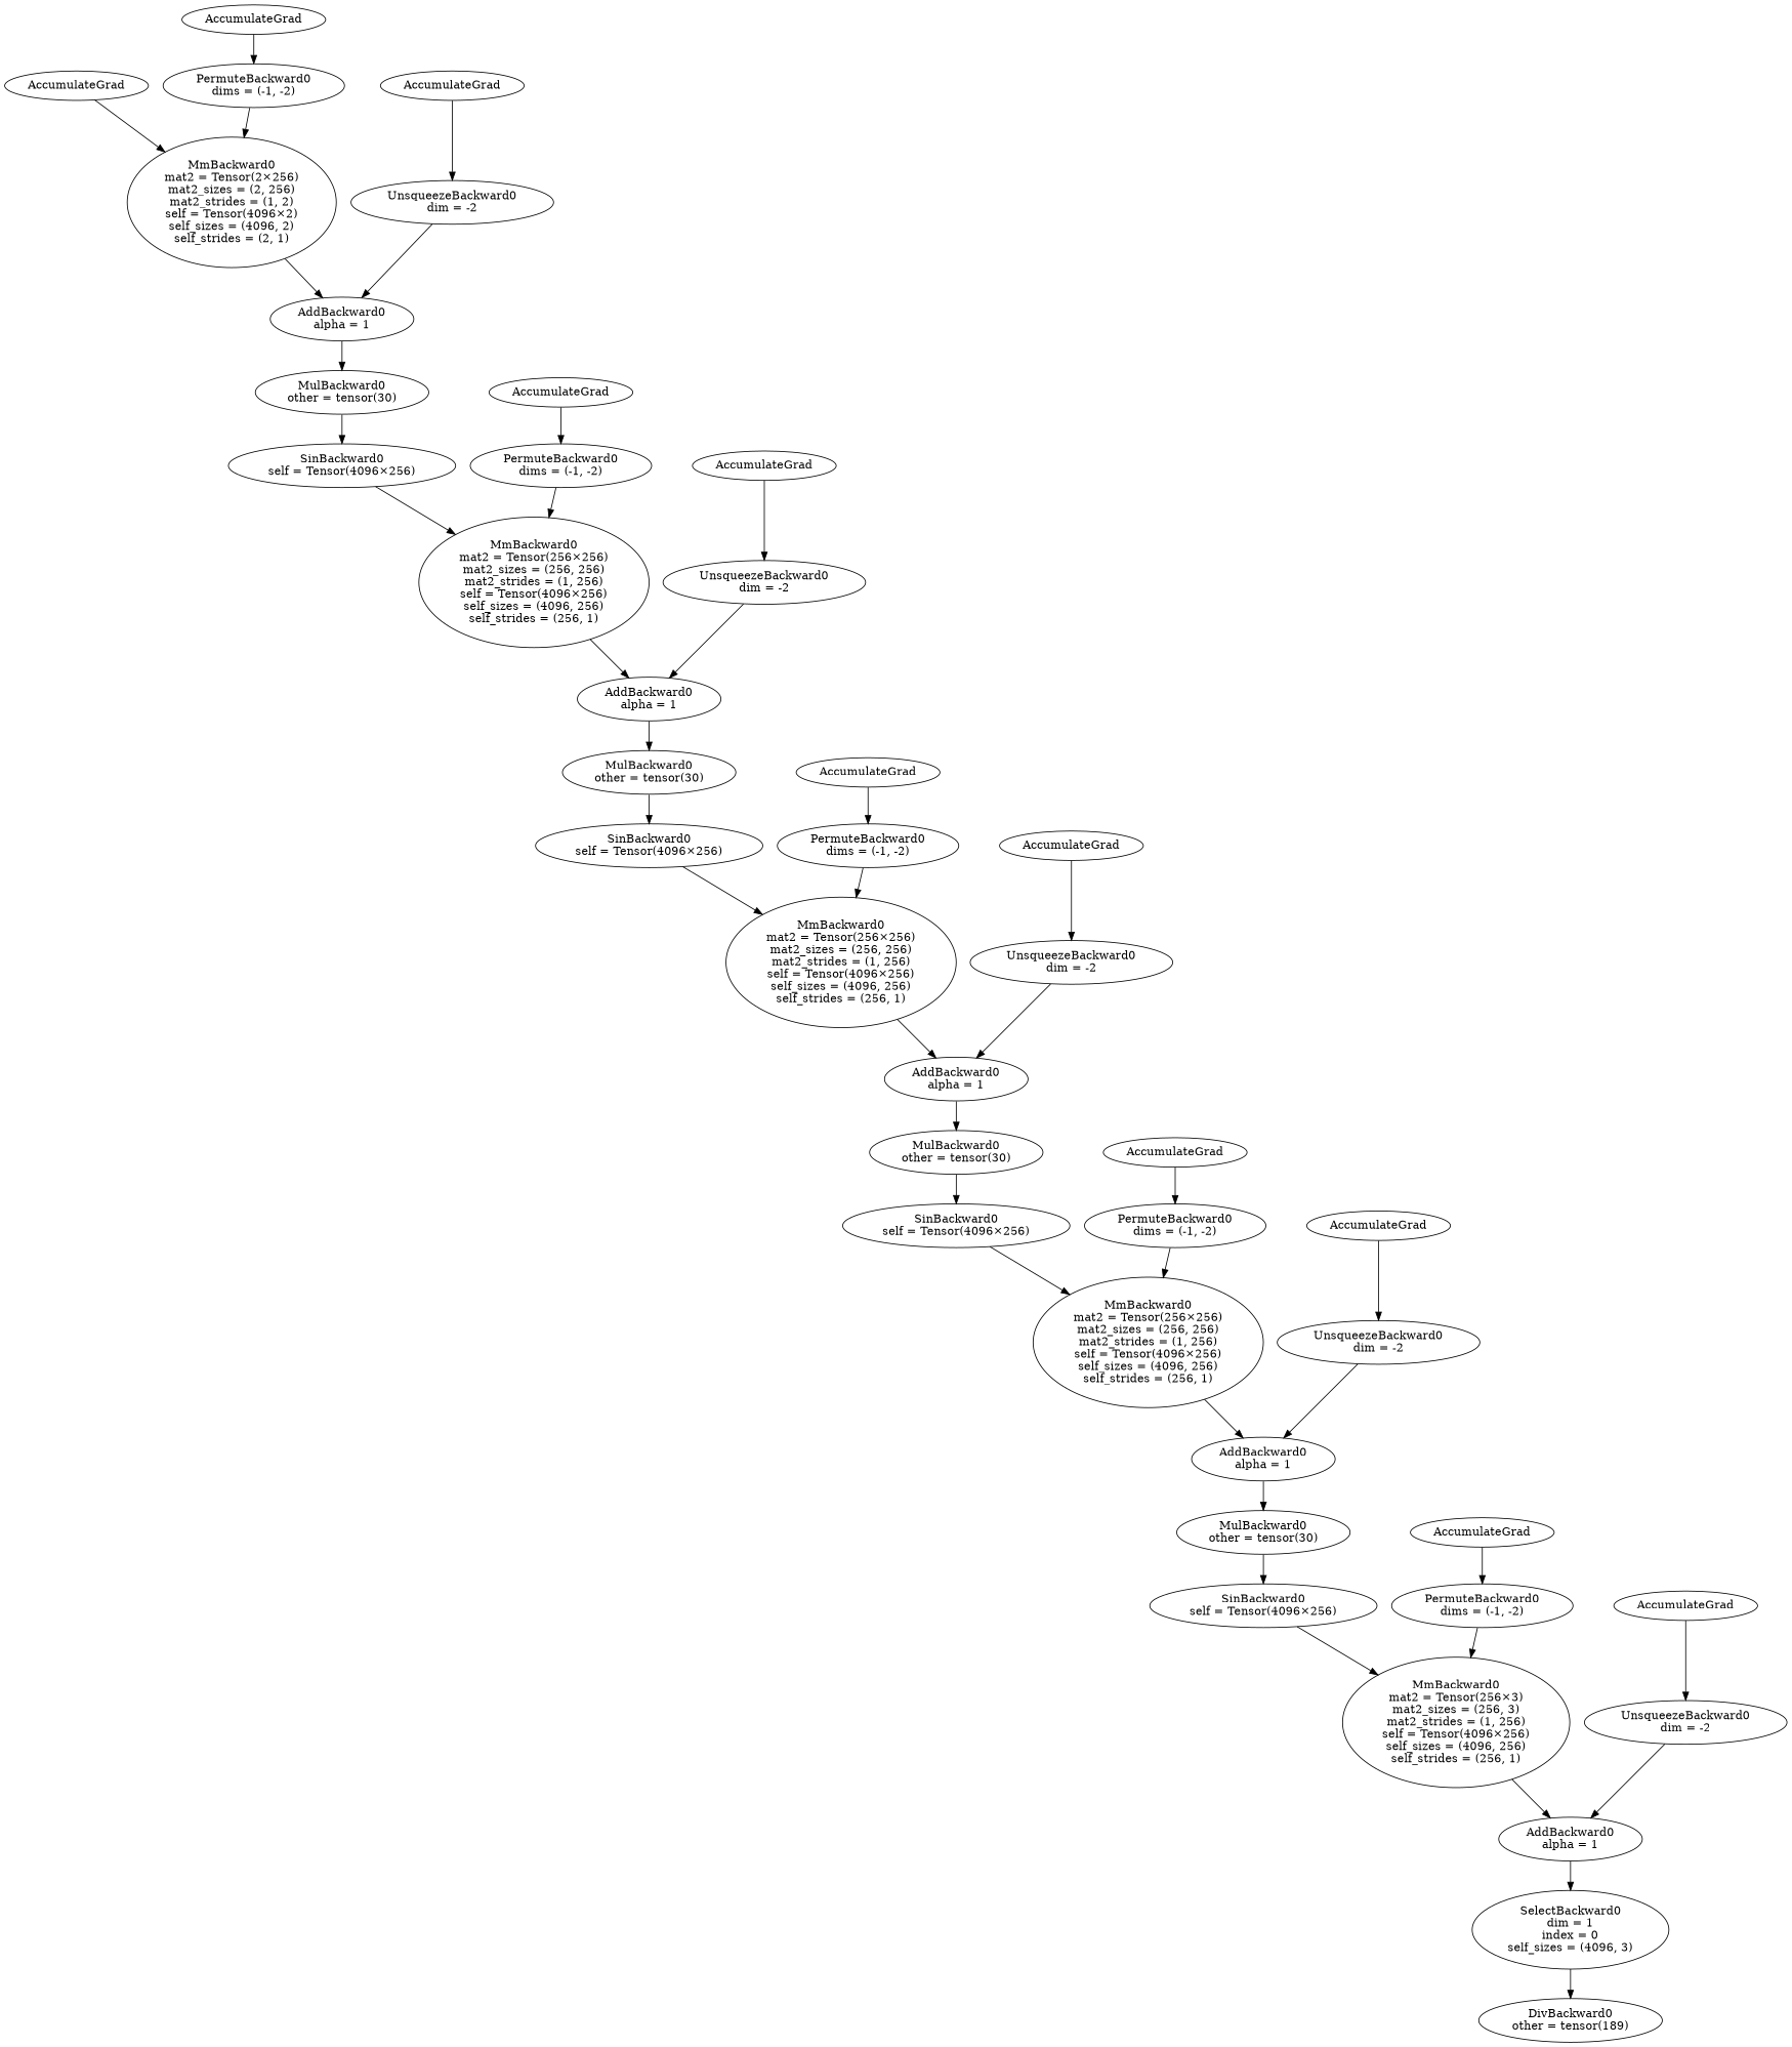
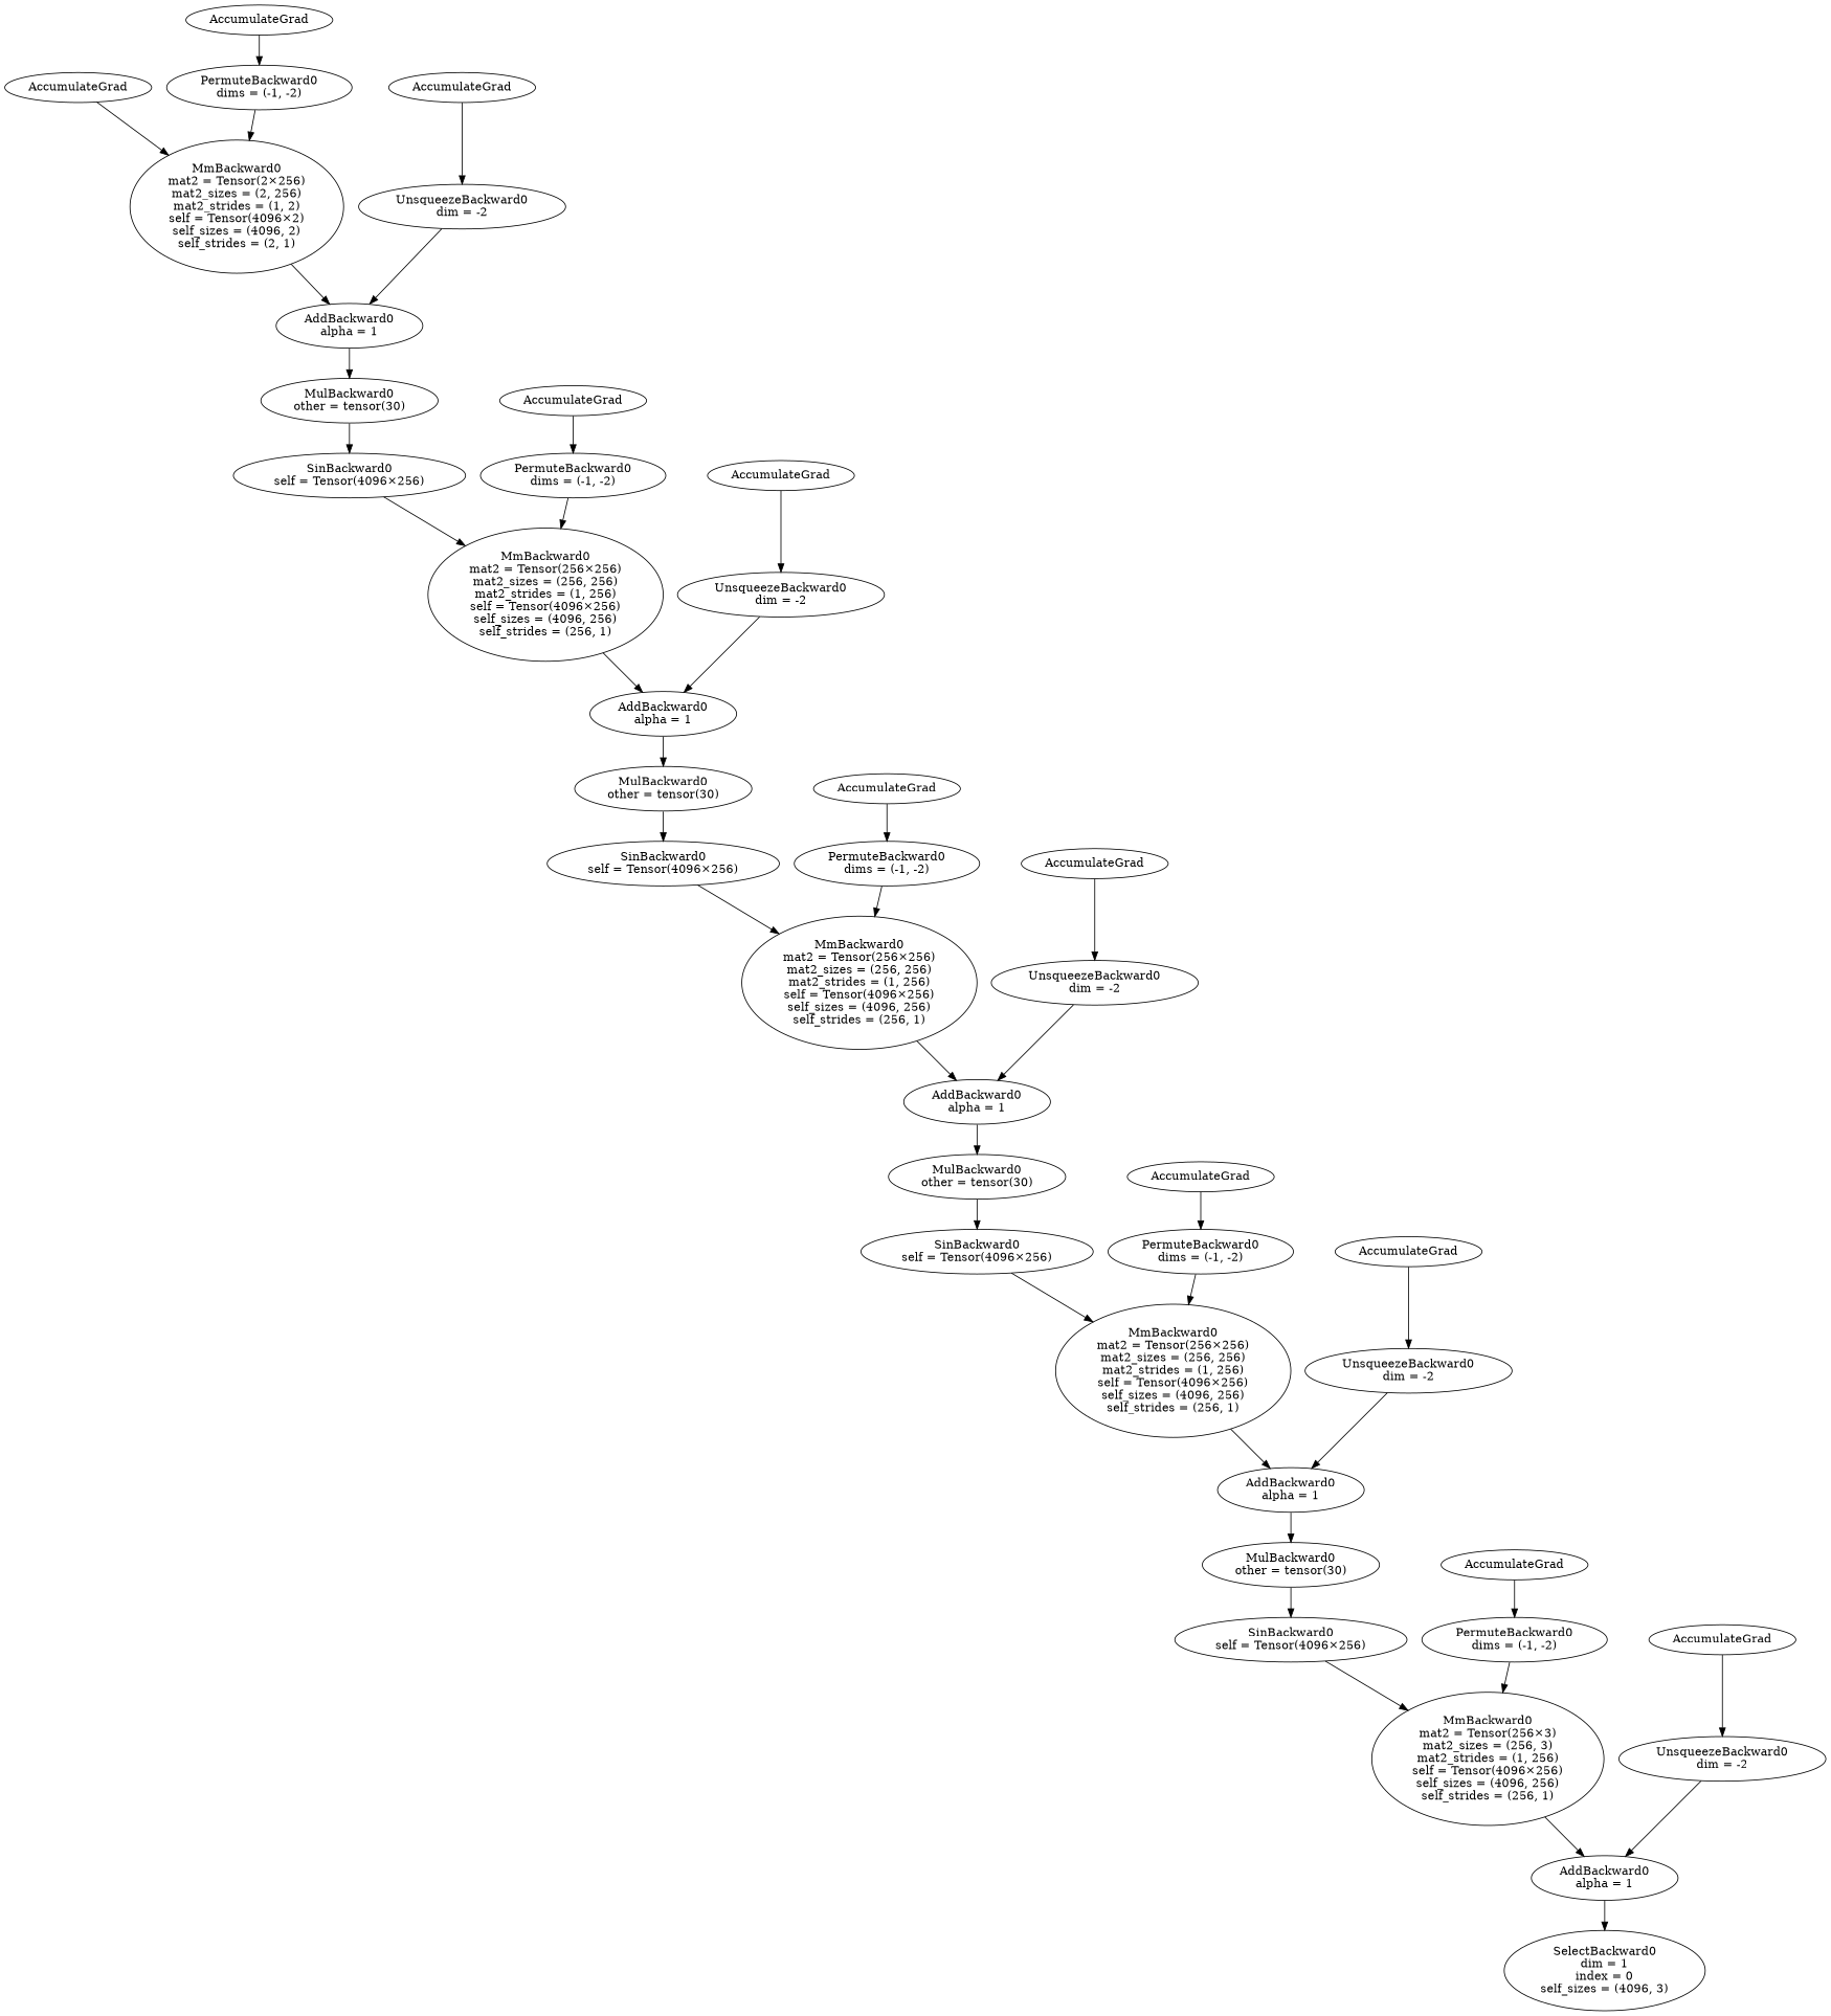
  digraph {
    n1 [label=AccumulateGrad]
    n2 [label="MmBackward0\nmat2 = Tensor(2×256)\nmat2_sizes = (2, 256)\nmat2_strides = (1, 2)\nself = Tensor(4096×2)\nself_sizes = (4096, 2)\nself_strides = (2, 1)"]
    n3 [label="AddBackward0\nalpha = 1"]
    n4 [label=AccumulateGrad]
    n5 [label="PermuteBackward0\ndims = (-1, -2)"]
    n6 [label="MulBackward0\nother = tensor(30)"]
    n7 [label=AccumulateGrad]
    n8 [label="UnsqueezeBackward0\ndim = -2"]
    n9 [label="SinBackward0\nself = Tensor(4096×256)"]
    n10 [label="MmBackward0\nmat2 = Tensor(256×256)\nmat2_sizes = (256, 256)\nmat2_strides = (1, 256)\nself = Tensor(4096×256)\nself_sizes = (4096, 256)\nself_strides = (256, 1)"]
    n11 [label="AddBackward0\nalpha = 1"]
    n12 [label=AccumulateGrad]
    n13 [label="PermuteBackward0\ndims = (-1, -2)"]
    n14 [label="MulBackward0\nother = tensor(30)"]
    n15 [label=AccumulateGrad]
    n16 [label="UnsqueezeBackward0\ndim = -2"]
    n17 [label="SinBackward0\nself = Tensor(4096×256)"]
    n18 [label="MmBackward0\nmat2 = Tensor(256×256)\nmat2_sizes = (256, 256)\nmat2_strides = (1, 256)\nself = Tensor(4096×256)\nself_sizes = (4096, 256)\nself_strides = (256, 1)"]
    n19 [label="AddBackward0\nalpha = 1"]
    n20 [label=AccumulateGrad]
    n21 [label="PermuteBackward0\ndims = (-1, -2)"]
    n22 [label="MulBackward0\nother = tensor(30)"]
    n23 [label=AccumulateGrad]
    n24 [label="UnsqueezeBackward0\ndim = -2"]
    n25 [label="SinBackward0\nself = Tensor(4096×256)"]
    n26 [label="MmBackward0\nmat2 = Tensor(256×256)\nmat2_sizes = (256, 256)\nmat2_strides = (1, 256)\nself = Tensor(4096×256)\nself_sizes = (4096, 256)\nself_strides = (256, 1)"]
    n27 [label="AddBackward0\nalpha = 1"]
    n28 [label=AccumulateGrad]
    n29 [label="PermuteBackward0\ndims = (-1, -2)"]
    n30 [label="MulBackward0\nother = tensor(30)"]
    n31 [label=AccumulateGrad]
    n32 [label="UnsqueezeBackward0\ndim = -2"]
    n33 [label="SinBackward0\nself = Tensor(4096×256)"]
    n34 [label="MmBackward0\nmat2 = Tensor(256×3)\nmat2_sizes = (256, 3)\nmat2_strides = (1, 256)\nself = Tensor(4096×256)\nself_sizes = (4096, 256)\nself_strides = (256, 1)"]
    n35 [label="AddBackward0\nalpha = 1"]
    n36 [label=AccumulateGrad]
    n37 [label="PermuteBackward0\ndims = (-1, -2)"]
    n38 [label="SelectBackward0\ndim = 1\nindex = 0\nself_sizes = (4096, 3)"]
    n39 [label=AccumulateGrad]
    n40 [label="UnsqueezeBackward0\ndim = -2"]
-   n41 [label="DivBackward0\nother = tensor(189)"]
    n1 -> n2
    n2 -> n3
    n3 -> n6
    n4 -> n5
    n5 -> n2
    n6 -> n9
    n7 -> n8
    n8 -> n3
    n9 -> n10
    n10 -> n11
    n11 -> n14
    n12 -> n13
    n13 -> n10
    n14 -> n17
    n15 -> n16
    n16 -> n11
    n17 -> n18
    n18 -> n19
    n19 -> n22
    n20 -> n21
    n21 -> n18
    n22 -> n25
    n23 -> n24
    n24 -> n19
    n25 -> n26
    n26 -> n27
    n27 -> n30
    n28 -> n29
    n29 -> n26
    n30 -> n33
    n31 -> n32
    n32 -> n27
    n33 -> n34
    n34 -> n35
    n35 -> n38
    n36 -> n37
    n37 -> n34
-   n38 -> n41
    n39 -> n40
    n40 -> n35
  }
